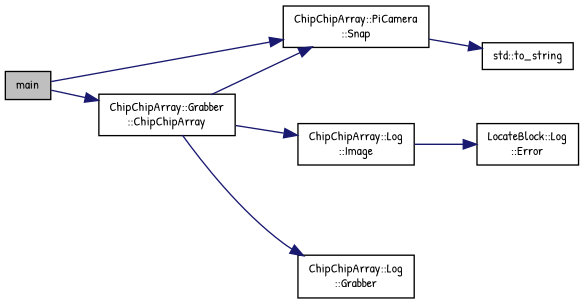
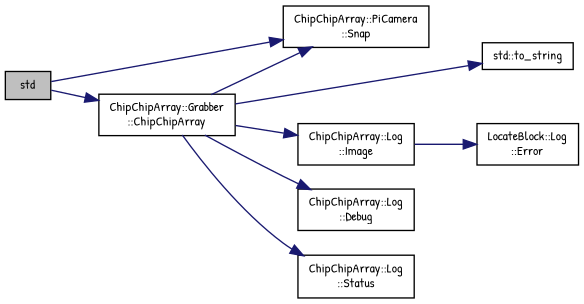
  digraph {
    fontname="Patrick Hand"
    rankdir=LR
    node [color=black fillcolor=white fontname="Patrick Hand" fontsize=10 shape=record style=filled]
    edge [color=midnightblue fontname="Patrick Hand" fontsize=10 labelfontname=Helvetica labelfontsize=10 style=solid]
-   n1 [fillcolor=grey75 fontcolor=black height=0.2 label=main width=0.4]
+   n1 [fillcolor=grey75 fontcolor=black height=0.2 label=std width=0.4]
    n2 [height=0.2 label="ChipChipArray::Grabber\l::ChipChipArray" width=0.4]
    n3 [height=0.2 label="ChipChipArray::PiCamera\l::Snap" width=0.4]
    n4 [height=0.2 label="std::to_string" width=0.4]
    n5 [height=0.2 label="ChipChipArray::Log\l::Image" width=0.4]
-   n7 [height=0.2 label="ChipChipArray::Log\l::Grabber" width=0.4]
+   n6 [height=0.2 label="ChipChipArray::Log\l::Debug" width=0.4]
+   n7 [height=0.2 label="ChipChipArray::Log\l::Status" width=0.4]
    n8 [height=0.2 label="LocateBlock::Log\l::Error" width=0.4]
    n1 -> n2
    n1 -> n3
    n2 -> n3
-   n3 -> n4
+   n2 -> n4
    n2 -> n5
+   n2 -> n6
    n2 -> n7
    n5 -> n8
  }
